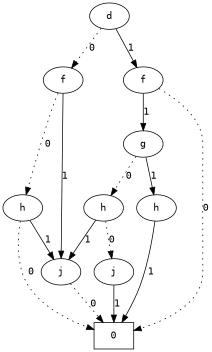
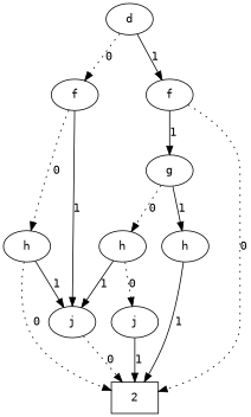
  digraph {
    fontname="DejaVu Sans Mono"
    node [fontname="DejaVu Sans Mono"]
    edge [fontname="DejaVu Sans Mono" style=solid]
    n1 [label=d]
    n2 [label=f]
    n3 [label=f]
    n4 [label=g]
    n5 [label=h]
    n6 [label=h]
    n7 [label=h]
    n8 [label=j]
    n9 [label=j]
-   n10 [label=0 shape=box]
+   n10 [label=2 shape=box]
    subgraph sub_1 {
      rank=same
      n1
    }
    subgraph sub_2 {
      rank=same
      n2
      n3
    }
    subgraph sub_3 {
      rank=same
      n4
    }
    subgraph sub_4 {
      rank=same
      n5
      n6
      n7
    }
    subgraph sub_5 {
      rank=same
      n8
      n9
    }
    n1 -> n2 [label=0 style=dotted]
    n1 -> n3 [label=1]
    n2 -> n5 [label=0 style=dotted]
    n2 -> n8 [label=1]
    n3 -> n4 [label=1]
    n3 -> n10 [label=0 style=dotted]
    n4 -> n6 [label=0 style=dotted]
    n4 -> n7 [label=1]
    n5 -> n8 [label=1]
    n5 -> n10 [label=0 style=dotted]
    n6 -> n8 [label=1]
    n6 -> n9 [label=0 style=dotted]
    n7 -> n10 [label=1]
    n8 -> n10 [label=0 style=dotted]
    n9 -> n10 [label=1]
  }
